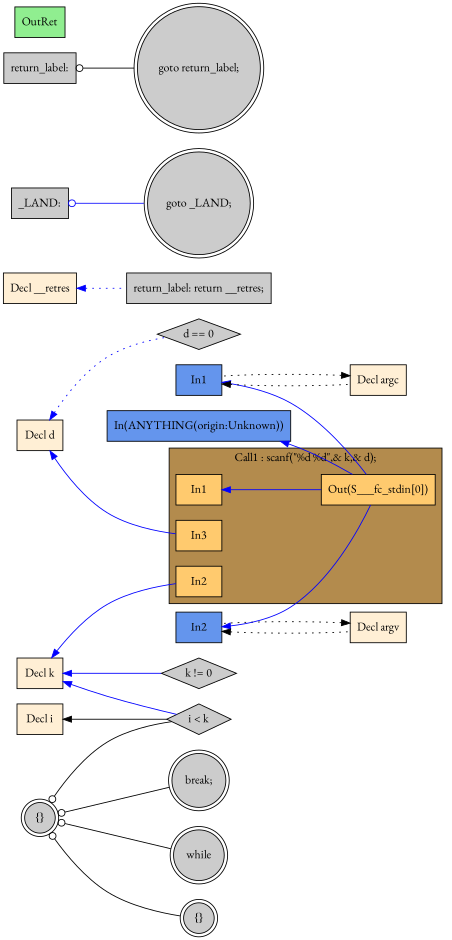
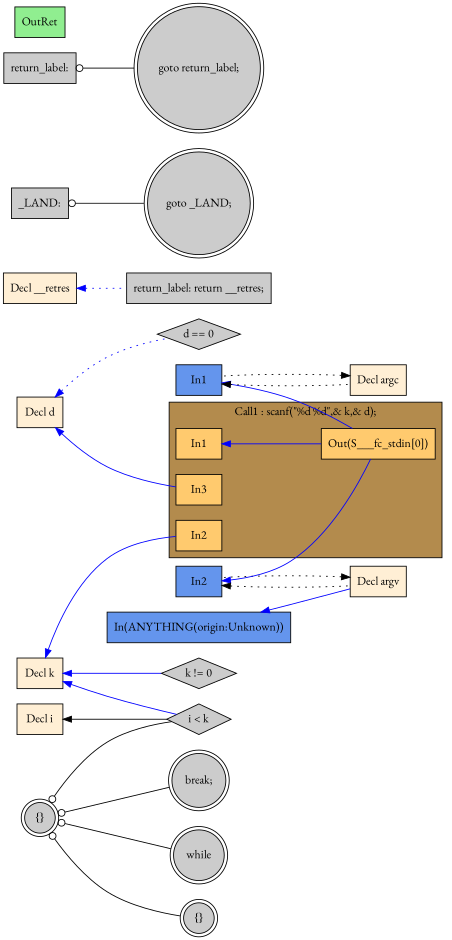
  digraph {
    fontname="EB Garamond"
    rankdir=LR
    node [fillcolor="#CCCCCC" fontname="EB Garamond" shape=box style=filled]
    edge [color="#000000" dir=back fontname="EB Garamond"]
    n1 [fillcolor="#FFCA6E" label=In1]
    n2 [fillcolor="#FFCA6E" label=In2]
    n3 [fillcolor="#FFCA6E" label=In3]
    n4 [fillcolor="#FFCA6E" label="Out(S___fc_stdin[0])"]
    n5 [fillcolor="#FFEFD5" label="Decl argc"]
    n6 [fillcolor="#6495ED" label=In1]
    n7 [fillcolor="#FFEFD5" label="Decl argv"]
    n8 [fillcolor="#6495ED" label=In2]
    n9 [fillcolor="#FFEFD5" label="Decl k"]
    n10 [label="k != 0" shape=diamond]
    n11 [label="i < k" shape=diamond]
    n12 [fillcolor="#FFEFD5" label="Decl d"]
    n13 [label="d == 0" shape=diamond]
    n14 [fillcolor="#FFEFD5" label="Decl i"]
    n15 [fillcolor="#FFEFD5" label="Decl __retres"]
    n16 [label="return_label: return __retres;"]
    n17 [label="goto _LAND;" shape=doublecircle]
    n18 [label="_LAND:"]
    n19 [label="{}" shape=doublecircle]
    n20 [label=while shape=doublecircle]
    n21 [label="{}" shape=doublecircle]
    n22 [label="break;" shape=doublecircle]
    n23 [label="goto return_label;" shape=doublecircle]
    n24 [label="return_label:"]
    n25 [fillcolor="#90EE90" label=OutRet]
    n26 [fillcolor="#6495ED" label="In(ANYTHING(origin:Unknown))"]
    subgraph cluster_1 {
      fillcolor="#B38B4D"
      label="Call1 : scanf(\"%d %d\",& k,& d);"
      style=filled
      n1
      n2
      n3
      n4
    }
    n1 -> n4 [color="#0000FF"]
    n5 -> n6 [style=dotted]
    n6 -> n4 [color="#0000FF"]
    n6 -> n5 [style=dotted]
    n7 -> n8 [style=dotted]
    n8 -> n4 [color="#0000FF"]
    n8 -> n7 [style=dotted]
    n9 -> n2 [color="#0000FF"]
    n9 -> n10 [color="#0000FF"]
    n9 -> n11 [color="#0000FF"]
    n12 -> n3 [color="#0000FF"]
    n12 -> n13 [color="#0000FF" style=dotted]
    n14 -> n11
    n15 -> n16 [color="#0000FF" style=dotted]
-   n18 -> n17 [arrowtail=odot color="#0000FF"]
+   n18 -> n17 [arrowtail=odot]
    n19 -> n11 [arrowtail=odot]
    n19 -> n20 [arrowtail=odot]
    n19 -> n21 [arrowtail=odot]
    n19 -> n22 [arrowtail=odot]
    n24 -> n23 [arrowtail=odot]
-   n26 -> n4 [color="#0000FF"]
+   n26 -> n7 [color="#0000FF"]
  }
